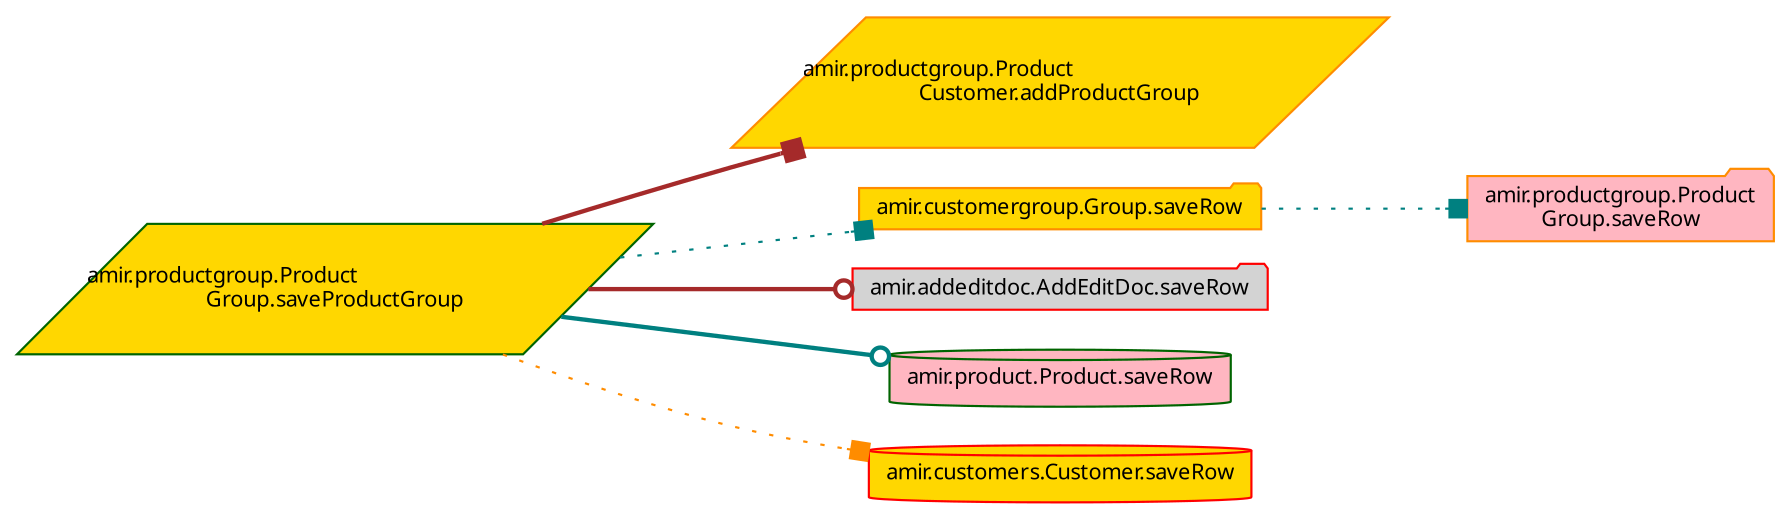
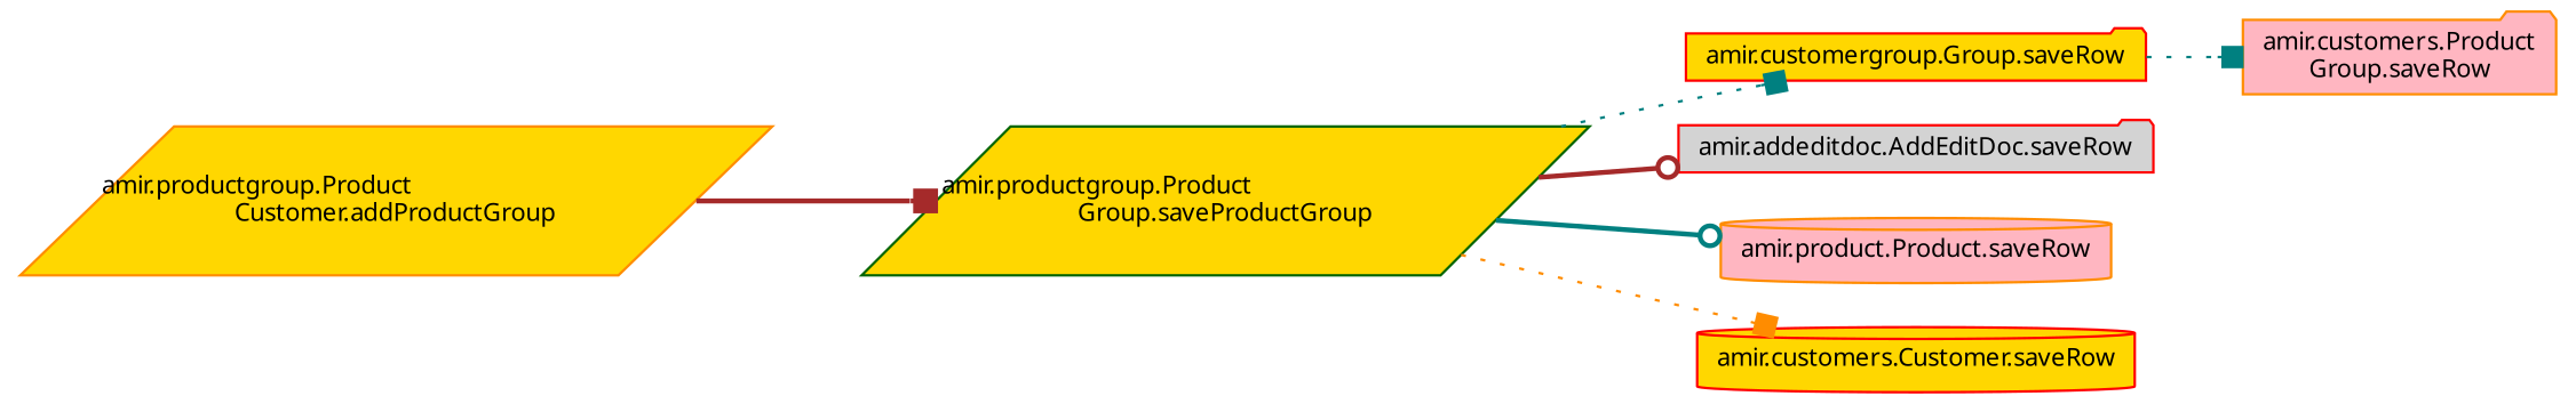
  digraph {
    rankdir=LR
    node [color=red fillcolor=gold fontname="FreeSans.ttf" fontsize=10 shape=folder style=filled]
    edge [arrowhead=box color=teal fontname="FreeSans.ttf" fontsize=10 labelfontname="FreeSans.ttf" labelfontsize=10 style=bold]
    n1 [color=darkorange fontcolor=black height=0.2 label="amir.productgroup.Product\lCustomer.addProductGroup" shape=parallelogram width=0.4]
    n2 [color=darkgreen height=0.2 label="amir.productgroup.Product\lGroup.saveProductGroup" shape=parallelogram width=0.4]
-   n3 [color=darkorange height=0.2 label="amir.customergroup.Group.saveRow" width=0.4]
+   n3 [height=0.2 label="amir.customergroup.Group.saveRow" width=0.4]
    n4 [fillcolor=lightgrey height=0.2 label="amir.addeditdoc.AddEditDoc.saveRow" width=0.4]
-   n5 [color=darkgreen fillcolor=lightpink height=0.2 label="amir.product.Product.saveRow" shape=cylinder width=0.4]
+   n5 [color=darkorange fillcolor=lightpink height=0.2 label="amir.product.Product.saveRow" shape=cylinder width=0.4]
    n6 [height=0.2 label="amir.customers.Customer.saveRow" shape=cylinder width=0.4]
-   n7 [color=darkorange fillcolor=lightpink height=0.2 label="amir.productgroup.Product\lGroup.saveRow" width=0.4]
-   n2 -> n1 [color=brown]
+   n7 [color=darkorange fillcolor=lightpink height=0.2 label="amir.customers.Product\lGroup.saveRow" width=0.4]
+   n1 -> n2 [color=brown]
    n2 -> n3 [style=dotted]
    n2 -> n4 [arrowhead=odot color=brown]
    n2 -> n5 [arrowhead=odot]
    n2 -> n6 [color=darkorange style=dotted]
    n3 -> n7 [style=dotted]
  }
